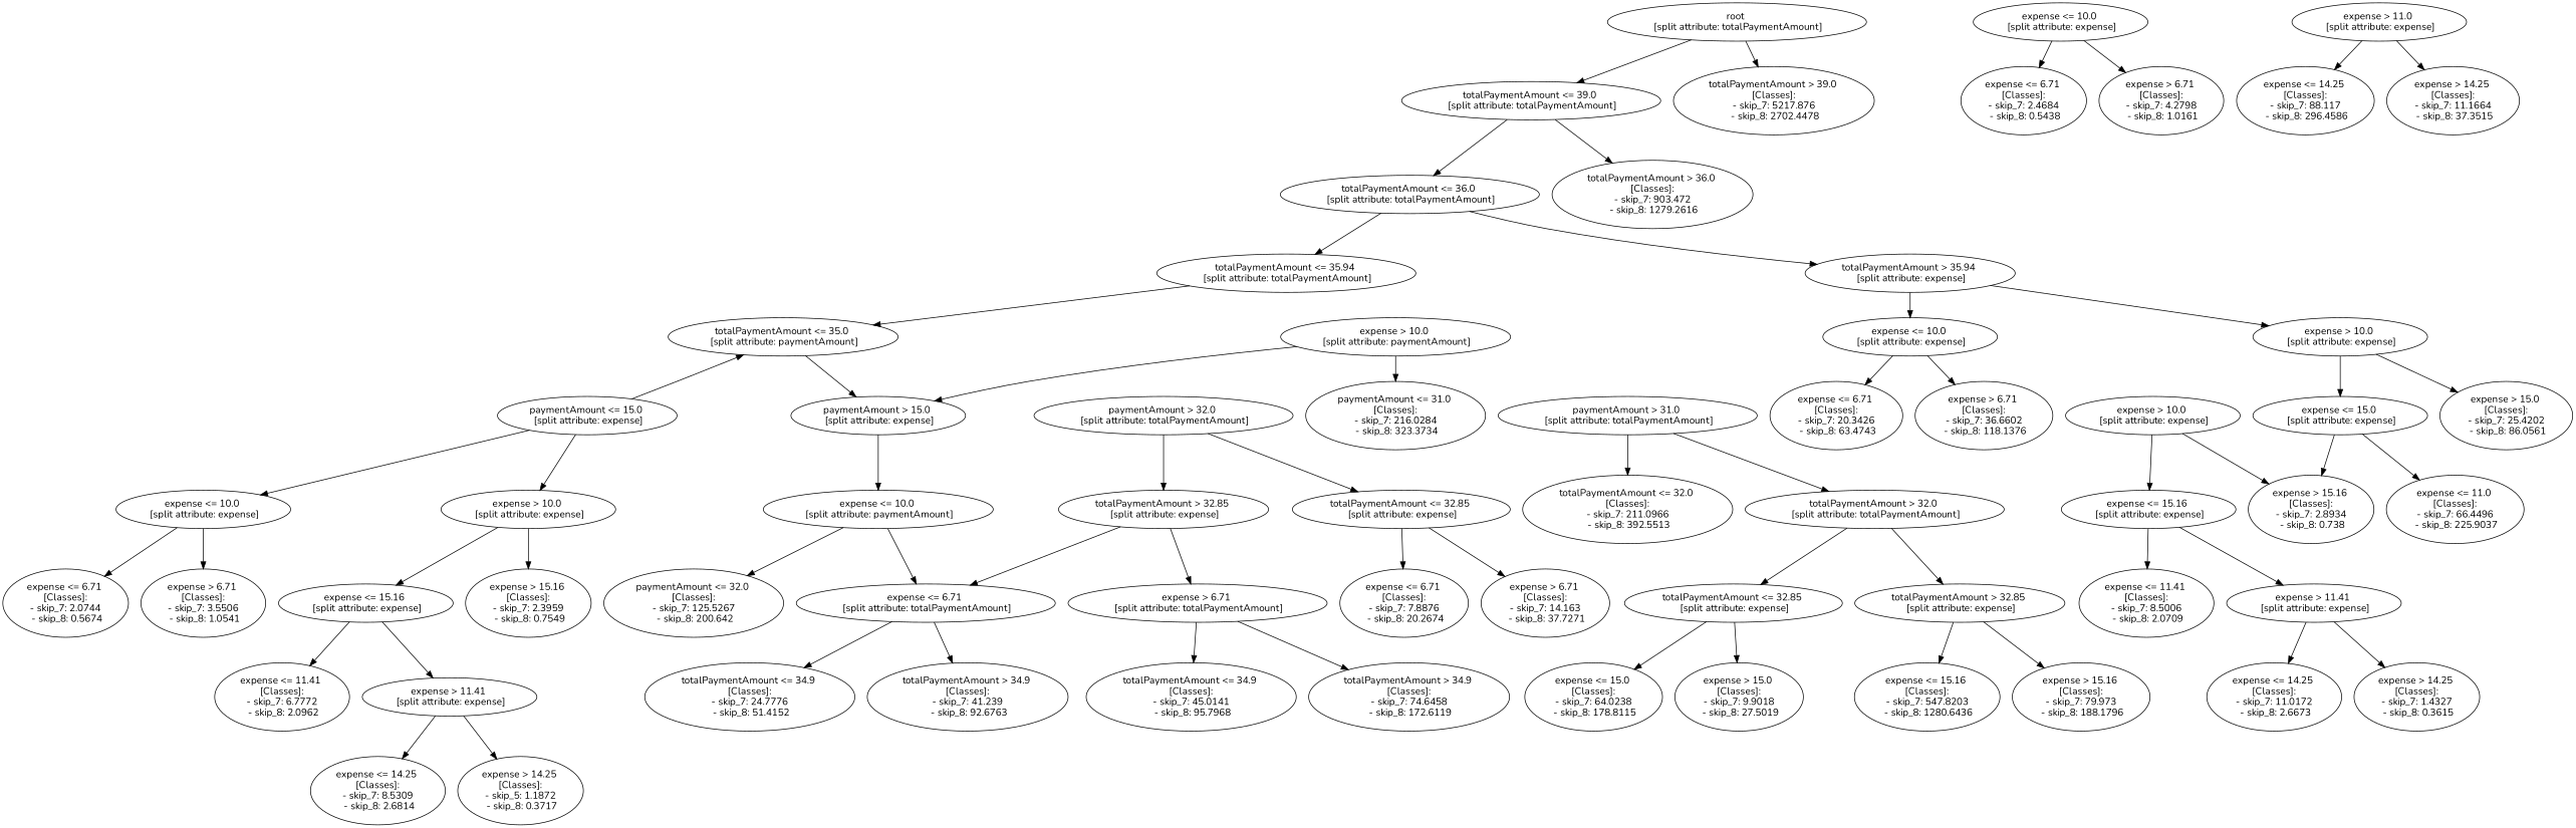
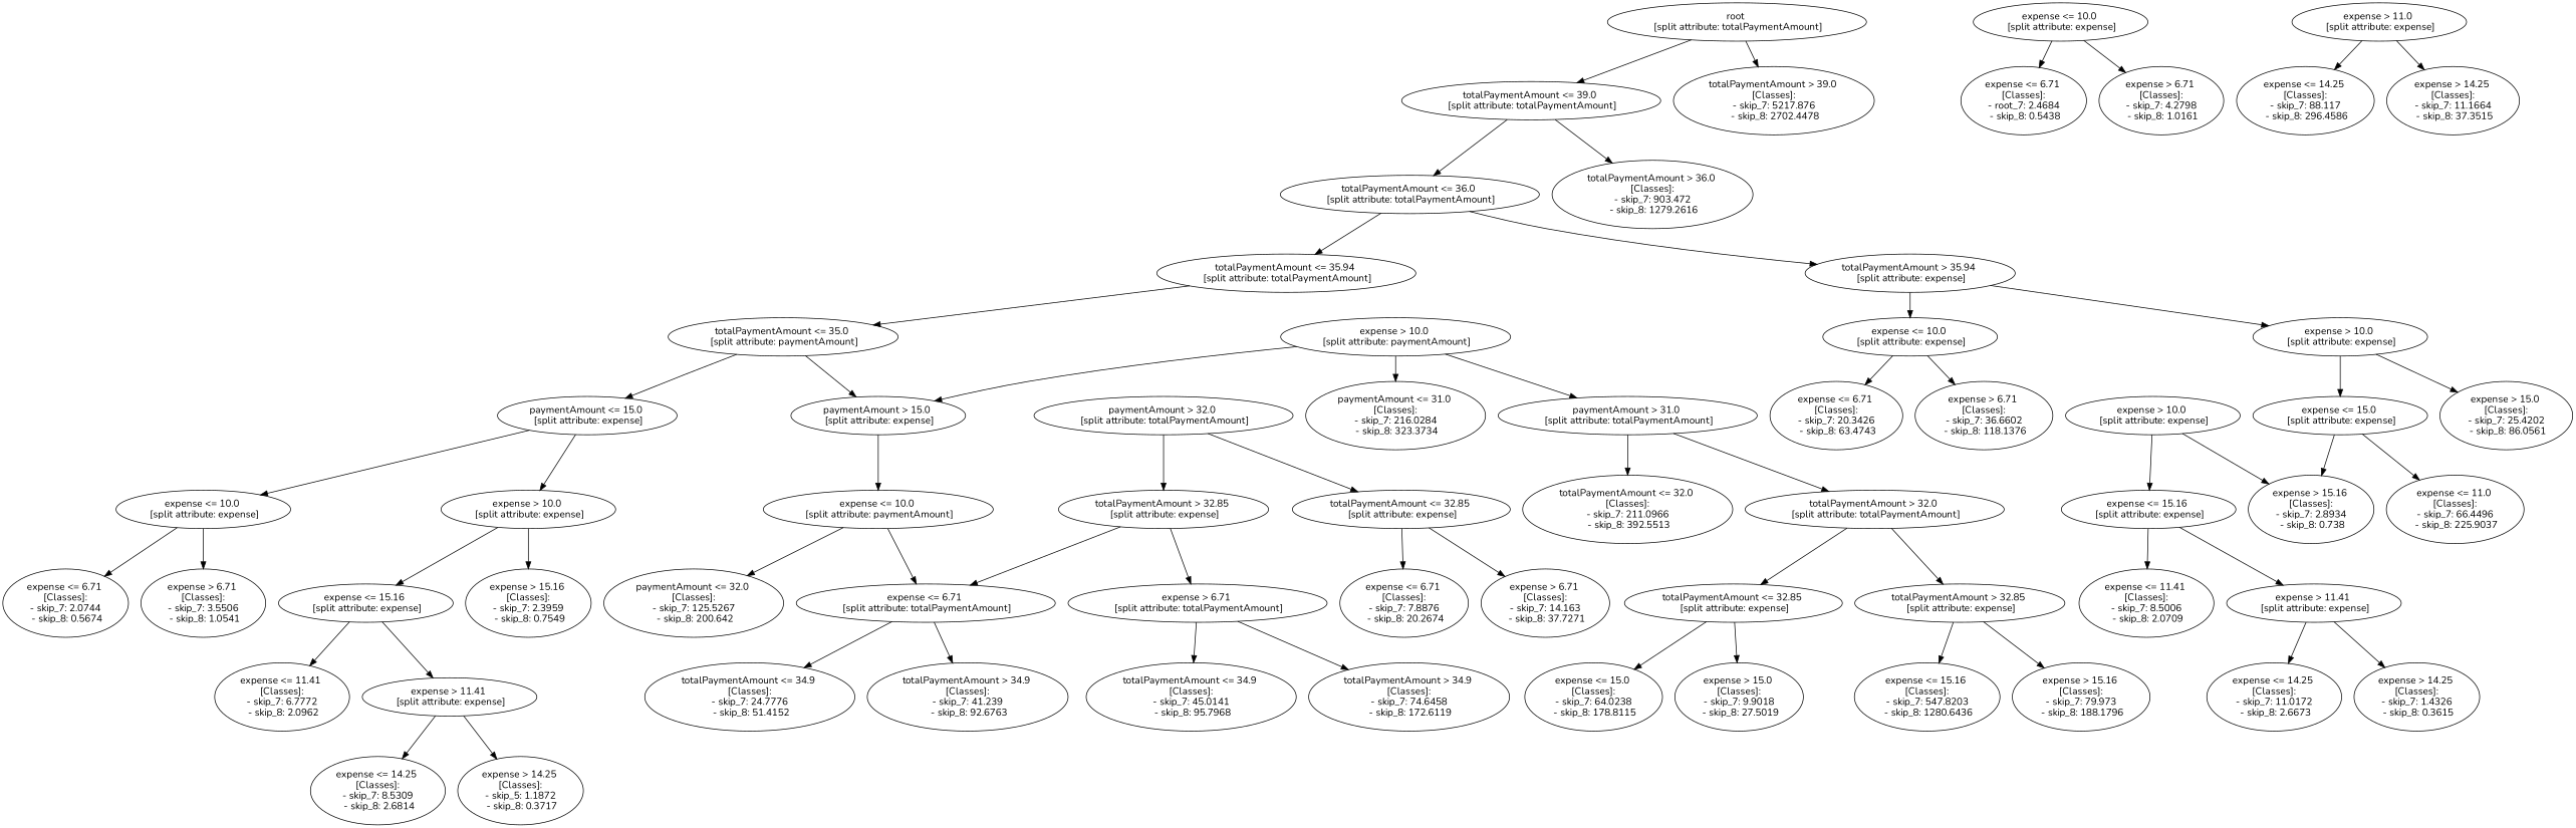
  digraph {
    fontname=Nunito
    node [fontname=Nunito]
    edge [fontname=Nunito]
    n1 [label="root \n [split attribute: totalPaymentAmount]"]
    n2 [label="totalPaymentAmount <= 39.0 \n [split attribute: totalPaymentAmount]"]
    n3 [label="totalPaymentAmount > 39.0 \n [Classes]: \n - skip_7: 5217.876 \n - skip_8: 2702.4478"]
    n4 [label="totalPaymentAmount <= 36.0 \n [split attribute: totalPaymentAmount]"]
    n5 [label="totalPaymentAmount > 36.0 \n [Classes]: \n - skip_7: 903.472 \n - skip_8: 1279.2616"]
    n6 [label="totalPaymentAmount <= 35.94 \n [split attribute: totalPaymentAmount]"]
    n7 [label="totalPaymentAmount > 35.94 \n [split attribute: expense]"]
    n8 [label="totalPaymentAmount <= 35.0 \n [split attribute: paymentAmount]"]
    n9 [label="expense <= 10.0 \n [split attribute: expense]"]
    n10 [label="expense > 10.0 \n [split attribute: expense]"]
    n11 [label="paymentAmount <= 15.0 \n [split attribute: expense]"]
    n12 [label="paymentAmount > 15.0 \n [split attribute: expense]"]
    n13 [label="expense <= 10.0 \n [split attribute: expense]"]
    n14 [label="expense > 10.0 \n [split attribute: expense]"]
    n15 [label="expense <= 10.0 \n [split attribute: paymentAmount]"]
    n16 [label="expense <= 6.71 \n [Classes]: \n - skip_7: 2.0744 \n - skip_8: 0.5674"]
    n17 [label="expense > 6.71 \n [Classes]: \n - skip_7: 3.5506 \n - skip_8: 1.0541"]
    n18 [label="expense <= 15.16 \n [split attribute: expense]"]
    n19 [label="expense > 15.16 \n [Classes]: \n - skip_7: 2.3959 \n - skip_8: 0.7549"]
    n20 [label="expense <= 11.41 \n [Classes]: \n - skip_7: 6.7772 \n - skip_8: 2.0962"]
    n21 [label="expense > 11.41 \n [split attribute: expense]"]
    n22 [label="expense <= 14.25 \n [Classes]: \n - skip_7: 8.5309 \n - skip_8: 2.6814"]
    n23 [label="expense > 14.25 \n [Classes]: \n - skip_5: 1.1872 \n - skip_8: 0.3717"]
    n24 [label="paymentAmount <= 32.0 \n [Classes]: \n - skip_7: 125.5267 \n - skip_8: 200.642"]
    n25 [label="expense <= 6.71 \n [split attribute: totalPaymentAmount]"]
    n26 [label="expense > 10.0 \n [split attribute: paymentAmount]"]
    n27 [label="paymentAmount <= 31.0 \n [Classes]: \n - skip_7: 216.0284 \n - skip_8: 323.3734"]
    n28 [label="paymentAmount > 31.0 \n [split attribute: totalPaymentAmount]"]
    n29 [label="paymentAmount > 32.0 \n [split attribute: totalPaymentAmount]"]
    n30 [label="totalPaymentAmount <= 32.85 \n [split attribute: expense]"]
    n31 [label="totalPaymentAmount > 32.85 \n [split attribute: expense]"]
    n32 [label="expense <= 6.71 \n [Classes]: \n - skip_7: 7.8876 \n - skip_8: 20.2674"]
    n33 [label="expense > 6.71 \n [Classes]: \n - skip_7: 14.163 \n - skip_8: 37.7271"]
    n34 [label="expense > 6.71 \n [split attribute: totalPaymentAmount]"]
    n35 [label="totalPaymentAmount <= 34.9 \n [Classes]: \n - skip_7: 24.7776 \n - skip_8: 51.4152"]
    n36 [label="totalPaymentAmount > 34.9 \n [Classes]: \n - skip_7: 41.239 \n - skip_8: 92.6763"]
    n37 [label="totalPaymentAmount <= 34.9 \n [Classes]: \n - skip_7: 45.0141 \n - skip_8: 95.7968"]
    n38 [label="totalPaymentAmount > 34.9 \n [Classes]: \n - skip_7: 74.6458 \n - skip_8: 172.6119"]
    n39 [label="totalPaymentAmount <= 32.0 \n [Classes]: \n - skip_7: 211.0966 \n - skip_8: 392.5513"]
    n40 [label="totalPaymentAmount > 32.0 \n [split attribute: totalPaymentAmount]"]
    n41 [label="totalPaymentAmount <= 32.85 \n [split attribute: expense]"]
    n42 [label="totalPaymentAmount > 32.85 \n [split attribute: expense]"]
    n43 [label="expense <= 15.0 \n [Classes]: \n - skip_7: 64.0238 \n - skip_8: 178.8115"]
    n44 [label="expense > 15.0 \n [Classes]: \n - skip_7: 9.9018 \n - skip_8: 27.5019"]
    n45 [label="expense <= 15.16 \n [Classes]: \n - skip_7: 547.8203 \n - skip_8: 1280.6436"]
    n46 [label="expense > 15.16 \n [Classes]: \n - skip_7: 79.973 \n - skip_8: 188.1796"]
    n47 [label="expense <= 10.0 \n [split attribute: expense]"]
-   n48 [label="expense <= 6.71 \n [Classes]: \n - skip_7: 2.4684 \n - skip_8: 0.5438"]
+   n48 [label="expense <= 6.71 \n [Classes]: \n - root_7: 2.4684 \n - skip_8: 0.5438"]
    n49 [label="expense > 6.71 \n [Classes]: \n - skip_7: 4.2798 \n - skip_8: 1.0161"]
    n50 [label="expense > 10.0 \n [split attribute: expense]"]
    n51 [label="expense <= 15.16 \n [split attribute: expense]"]
    n52 [label="expense > 15.16 \n [Classes]: \n - skip_7: 2.8934 \n - skip_8: 0.738"]
    n53 [label="expense <= 11.41 \n [Classes]: \n - skip_7: 8.5006 \n - skip_8: 2.0709"]
    n54 [label="expense > 11.41 \n [split attribute: expense]"]
    n55 [label="expense <= 14.25 \n [Classes]: \n - skip_7: 11.0172 \n - skip_8: 2.6673"]
-   n56 [label="expense > 14.25 \n [Classes]: \n - skip_7: 1.4327 \n - skip_8: 0.3615"]
+   n56 [label="expense > 14.25 \n [Classes]: \n - skip_7: 1.4326 \n - skip_8: 0.3615"]
    n57 [label="expense <= 6.71 \n [Classes]: \n - skip_7: 20.3426 \n - skip_8: 63.4743"]
    n58 [label="expense > 6.71 \n [Classes]: \n - skip_7: 36.6602 \n - skip_8: 118.1376"]
    n59 [label="expense <= 15.0 \n [split attribute: expense]"]
    n60 [label="expense > 15.0 \n [Classes]: \n - skip_7: 25.4202 \n - skip_8: 86.0561"]
    n61 [label="expense <= 11.0 \n [Classes]: \n - skip_7: 66.4496 \n - skip_8: 225.9037"]
    n62 [label="expense > 11.0 \n [split attribute: expense]"]
    n63 [label="expense <= 14.25 \n [Classes]: \n - skip_7: 88.117 \n - skip_8: 296.4586"]
    n64 [label="expense > 14.25 \n [Classes]: \n - skip_7: 11.1664 \n - skip_8: 37.3515"]
    n1 -> n2
    n1 -> n3
    n2 -> n4
    n2 -> n5
    n4 -> n6
    n4 -> n7
    n6 -> n8
    n7 -> n9
    n7 -> n10
-   n11 -> n8
+   n8 -> n11
    n8 -> n12
    n9 -> n57
    n9 -> n58
    n10 -> n59
    n10 -> n60
    n11 -> n13
    n11 -> n14
    n12 -> n15
    n13 -> n16
    n13 -> n17
    n14 -> n18
    n14 -> n19
    n15 -> n24
    n15 -> n25
    n18 -> n20
    n18 -> n21
    n21 -> n22
    n21 -> n23
    n25 -> n35
    n25 -> n36
    n26 -> n12
    n26 -> n27
+   n26 -> n28
    n28 -> n39
    n28 -> n40
    n29 -> n30
    n29 -> n31
    n30 -> n32
    n30 -> n33
    n31 -> n25
    n31 -> n34
    n34 -> n37
    n34 -> n38
    n40 -> n41
    n40 -> n42
    n41 -> n43
    n41 -> n44
    n42 -> n45
    n42 -> n46
    n47 -> n48
    n47 -> n49
    n50 -> n51
    n50 -> n52
    n51 -> n53
    n51 -> n54
    n54 -> n55
    n54 -> n56
    n59 -> n52
    n59 -> n61
    n62 -> n63
    n62 -> n64
  }
